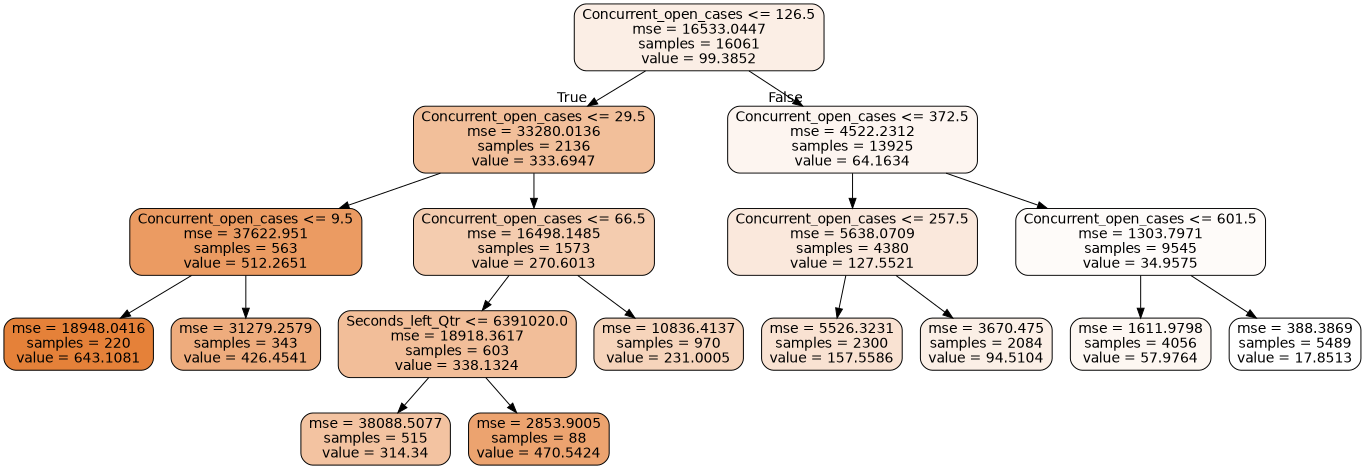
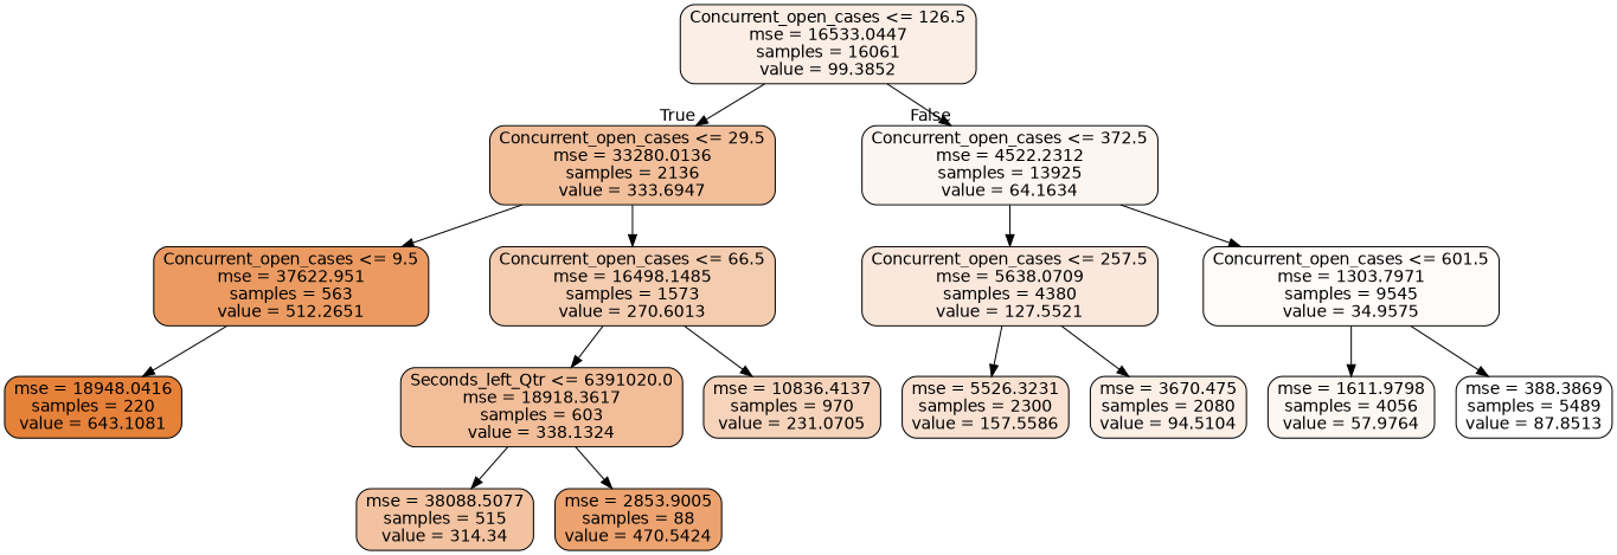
  digraph {
    node [color=black fontname=helvetica shape=box style="filled, rounded"]
    edge [fontname=helvetica]
    n1 [fillcolor="#e5813921" label="Concurrent_open_cases <= 126.5\nmse = 16533.0447\nsamples = 16061\nvalue = 99.3852"]
    n2 [fillcolor="#e5813981" label="Concurrent_open_cases <= 29.5\nmse = 33280.0136\nsamples = 2136\nvalue = 333.6947"]
    n3 [fillcolor="#e5813913" label="Concurrent_open_cases <= 372.5\nmse = 4522.2312\nsamples = 13925\nvalue = 64.1634"]
    n4 [fillcolor="#e58139ca" label="Concurrent_open_cases <= 9.5\nmse = 37622.951\nsamples = 563\nvalue = 512.2651"]
    n5 [fillcolor="#e5813967" label="Concurrent_open_cases <= 66.5\nmse = 16498.1485\nsamples = 1573\nvalue = 270.6013"]
    n6 [fillcolor="#e581392d" label="Concurrent_open_cases <= 257.5\nmse = 5638.0709\nsamples = 4380\nvalue = 127.5521"]
    n7 [fillcolor="#e5813907" label="Concurrent_open_cases <= 601.5\nmse = 1303.7971\nsamples = 9545\nvalue = 34.9575"]
    n8 [fillcolor="#e58139ff" label="mse = 18948.0416\nsamples = 220\nvalue = 643.1081"]
-   n9 [fillcolor="#e58139a7" label="mse = 31279.2579\nsamples = 343\nvalue = 426.4541"]
    n10 [fillcolor="#e5813983" label="Seconds_left_Qtr <= 6391020.0\nmse = 18918.3617\nsamples = 603\nvalue = 338.1324"]
-   n11 [fillcolor="#e5813957" label="mse = 10836.4137\nsamples = 970\nvalue = 231.0005"]
+   n11 [fillcolor="#e5813957" label="mse = 10836.4137\nsamples = 970\nvalue = 231.0705"]
    n12 [fillcolor="#e5813979" label="mse = 38088.5077\nsamples = 515\nvalue = 314.34"]
    n13 [fillcolor="#e58139b9" label="mse = 2853.9005\nsamples = 88\nvalue = 470.5424"]
    n14 [fillcolor="#e5813939" label="mse = 5526.3231\nsamples = 2300\nvalue = 157.5586"]
-   n15 [fillcolor="#e581391f" label="mse = 3670.475\nsamples = 2084\nvalue = 94.5104"]
+   n15 [fillcolor="#e581391f" label="mse = 3670.475\nsamples = 2080\nvalue = 94.5104"]
    n16 [fillcolor="#e5813910" label="mse = 1611.9798\nsamples = 4056\nvalue = 57.9764"]
-   n17 [fillcolor="#e5813900" label="mse = 388.3869\nsamples = 5489\nvalue = 17.8513"]
+   n17 [fillcolor="#e5813900" label="mse = 388.3869\nsamples = 5489\nvalue = 87.8513"]
    n1 -> n2 [headlabel=True labelangle=45 labeldistance=2.5]
    n1 -> n3 [headlabel=False labelangle=-45 labeldistance=2.5]
    n2 -> n4
    n2 -> n5
    n3 -> n6
    n3 -> n7
    n4 -> n8
-   n4 -> n9
    n5 -> n10
    n5 -> n11
    n6 -> n14
    n6 -> n15
    n7 -> n16
    n7 -> n17
    n10 -> n12
    n10 -> n13
  }
